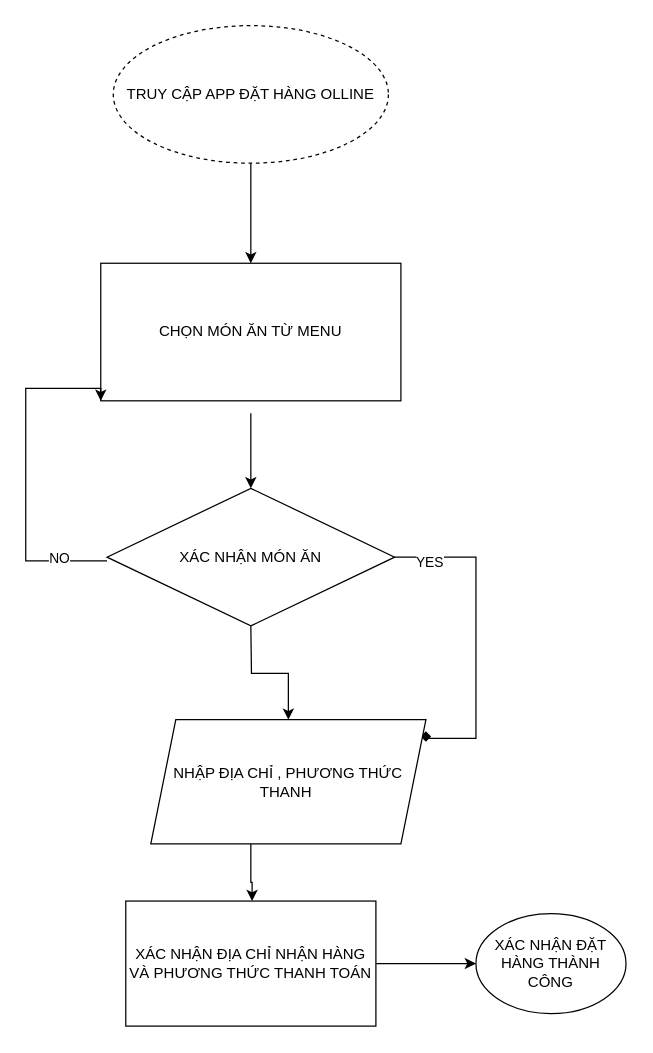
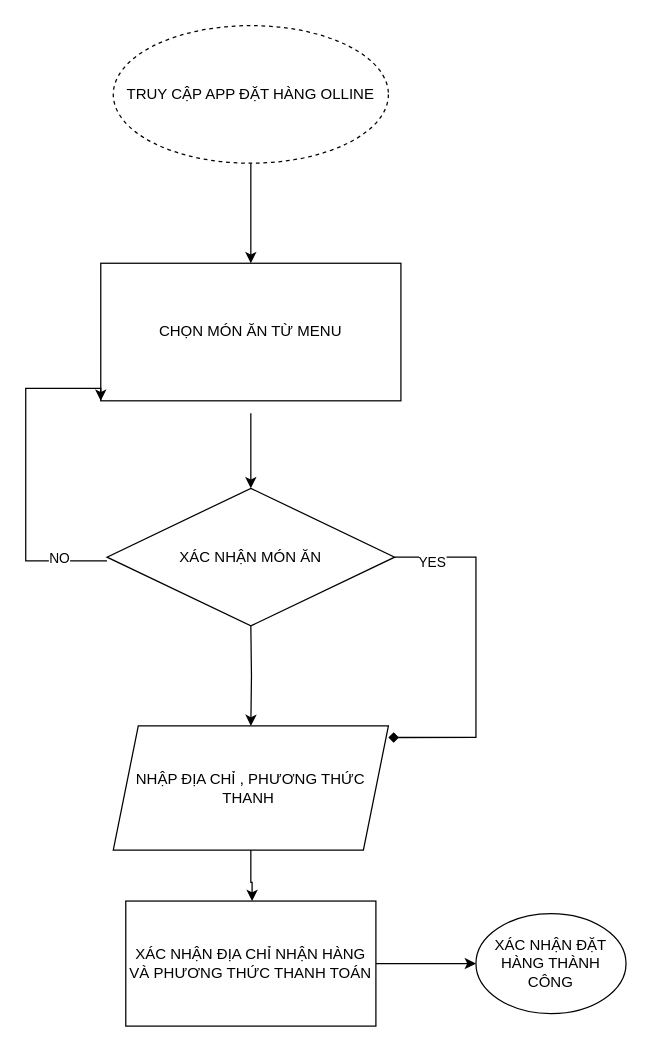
  <mxCell id="0" />
  <mxCell id="1" parent="0" />
  <mxCell id="2" style="edgeStyle=orthogonalEdgeStyle;rounded=0;orthogonalLoop=1;jettySize=auto;html=1;entryX=1;entryY=0.093;entryDx=0;entryDy=0;entryPerimeter=0;endArrow=diamond;" edge="1" parent="1" source="13" target="9"><mxGeometry relative="1" as="geometry"><Array as="points"><mxPoint x="380" y="445" /><mxPoint x="380" y="590" /></Array></mxGeometry></mxCell>
  <mxCell id="3" value="YES" style="edgeLabel;html=1;align=center;verticalAlign=middle;resizable=0;points=[];" vertex="1" connectable="0" parent="2"><mxGeometry x="-0.79" y="-3" relative="1" as="geometry"><mxPoint as="offset" /></mxGeometry></mxCell>
  <mxCell id="4" style="edgeStyle=orthogonalEdgeStyle;rounded=0;orthogonalLoop=1;jettySize=auto;html=1;" edge="1" parent="1" source="5"><mxGeometry relative="1" as="geometry"><mxPoint x="200" y="210" as="targetPoint" /></mxGeometry></mxCell>
  <mxCell id="5" value="TRUY CẬP APP ĐẶT HÀNG OLLINE" style="ellipse;whiteSpace=wrap;html=1;dashed=1;" vertex="1" parent="1"><mxGeometry x="90" y="20" width="220" height="110" as="geometry" /></mxCell>
  <mxCell id="6" style="edgeStyle=orthogonalEdgeStyle;rounded=0;orthogonalLoop=1;jettySize=auto;html=1;" edge="1" parent="1"><mxGeometry relative="1" as="geometry"><mxPoint x="200" y="390" as="targetPoint" /><mxPoint x="200" y="330" as="sourcePoint" /></mxGeometry></mxCell>
  <mxCell id="7" style="edgeStyle=orthogonalEdgeStyle;rounded=0;orthogonalLoop=1;jettySize=auto;html=1;" edge="1" parent="1" target="9"><mxGeometry relative="1" as="geometry"><mxPoint x="200" y="610.8" as="targetPoint" /><mxPoint x="200" y="500" as="sourcePoint" /></mxGeometry></mxCell>
  <mxCell id="8" style="edgeStyle=orthogonalEdgeStyle;rounded=0;orthogonalLoop=1;jettySize=auto;html=1;" edge="1" parent="1" source="9" target="11"><mxGeometry relative="1" as="geometry"><mxPoint x="200" y="740" as="targetPoint" /><Array as="points"><mxPoint x="200" y="705" /><mxPoint x="201" y="705" /></Array></mxGeometry></mxCell>
- <mxCell id="9" value="NHẬP ĐỊA CHỈ , PHƯƠNG THỨC THANH&amp;nbsp;" style="shape=parallelogram;perimeter=parallelogramPerimeter;whiteSpace=wrap;html=1;fixedSize=1;" vertex="1" parent="1"><mxGeometry x="120" y="575" width="220" height="99.2" as="geometry" /></mxCell>
+ <mxCell id="9" value="NHẬP ĐỊA CHỈ , PHƯƠNG THỨC THANH&amp;nbsp;" style="shape=parallelogram;perimeter=parallelogramPerimeter;whiteSpace=wrap;html=1;fixedSize=1;" vertex="1" parent="1"><mxGeometry x="90" y="580" width="220" height="99.2" as="geometry" /></mxCell>
  <mxCell id="10" style="edgeStyle=orthogonalEdgeStyle;rounded=0;orthogonalLoop=1;jettySize=auto;html=1;" edge="1" parent="1" source="11"><mxGeometry relative="1" as="geometry"><mxPoint x="380" y="770" as="targetPoint" /></mxGeometry></mxCell>
  <mxCell id="11" value="XÁC NHẬN ĐỊA CHỈ NHẬN HÀNG VÀ PHƯƠNG THỨC THANH TOÁN" style="rounded=0;whiteSpace=wrap;html=1;" vertex="1" parent="1"><mxGeometry x="100" y="720" width="200" height="100" as="geometry" /></mxCell>
  <mxCell id="12" value="CHỌN MÓN ĂN TỪ MENU" style="rounded=0;whiteSpace=wrap;html=1;" vertex="1" parent="1"><mxGeometry x="80" y="210" width="240" height="110" as="geometry" /></mxCell>
  <mxCell id="13" value="XÁC NHẬN MÓN ĂN" style="rhombus;whiteSpace=wrap;html=1;" vertex="1" parent="1"><mxGeometry x="85" y="390" width="230" height="110" as="geometry" /></mxCell>
  <mxCell id="14" style="edgeStyle=orthogonalEdgeStyle;rounded=0;orthogonalLoop=1;jettySize=auto;html=1;entryX=0;entryY=1;entryDx=0;entryDy=0;" edge="1" parent="1" target="12"><mxGeometry relative="1" as="geometry"><mxPoint x="85" y="447.997" as="sourcePoint" /><mxPoint x="85" y="336.35" as="targetPoint" /><Array as="points"><mxPoint x="20" y="448" /><mxPoint x="20" y="310" /><mxPoint x="80" y="310" /></Array></mxGeometry></mxCell>
  <mxCell id="15" value="NO" style="edgeLabel;html=1;align=center;verticalAlign=middle;resizable=0;points=[];" vertex="1" connectable="0" parent="14"><mxGeometry x="-0.725" y="-2" relative="1" as="geometry"><mxPoint as="offset" /></mxGeometry></mxCell>
  <mxCell id="16" value="XÁC NHẬN ĐẶT HÀNG THÀNH CÔNG" style="ellipse;whiteSpace=wrap;html=1;" vertex="1" parent="1"><mxGeometry x="380" y="730" width="120" height="80" as="geometry" /></mxCell>
